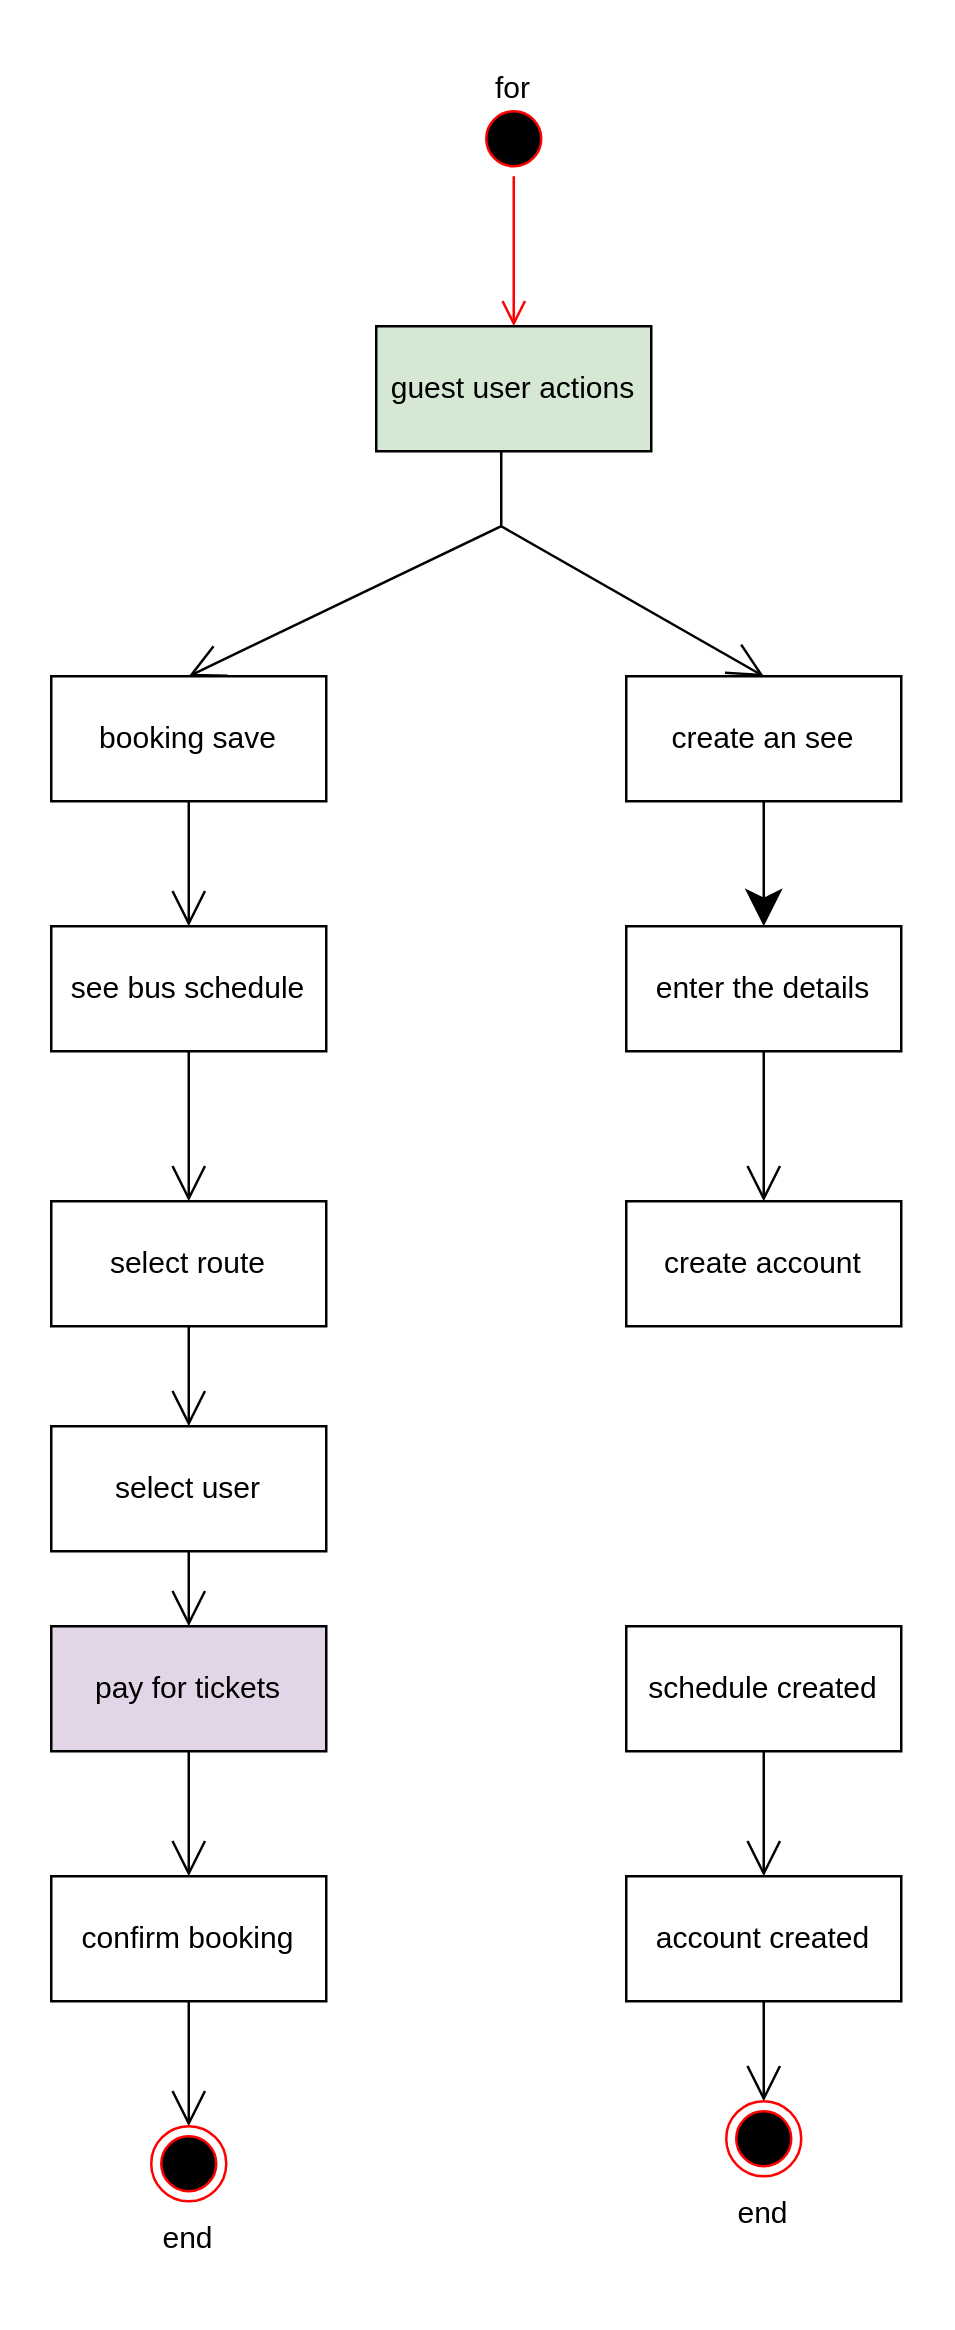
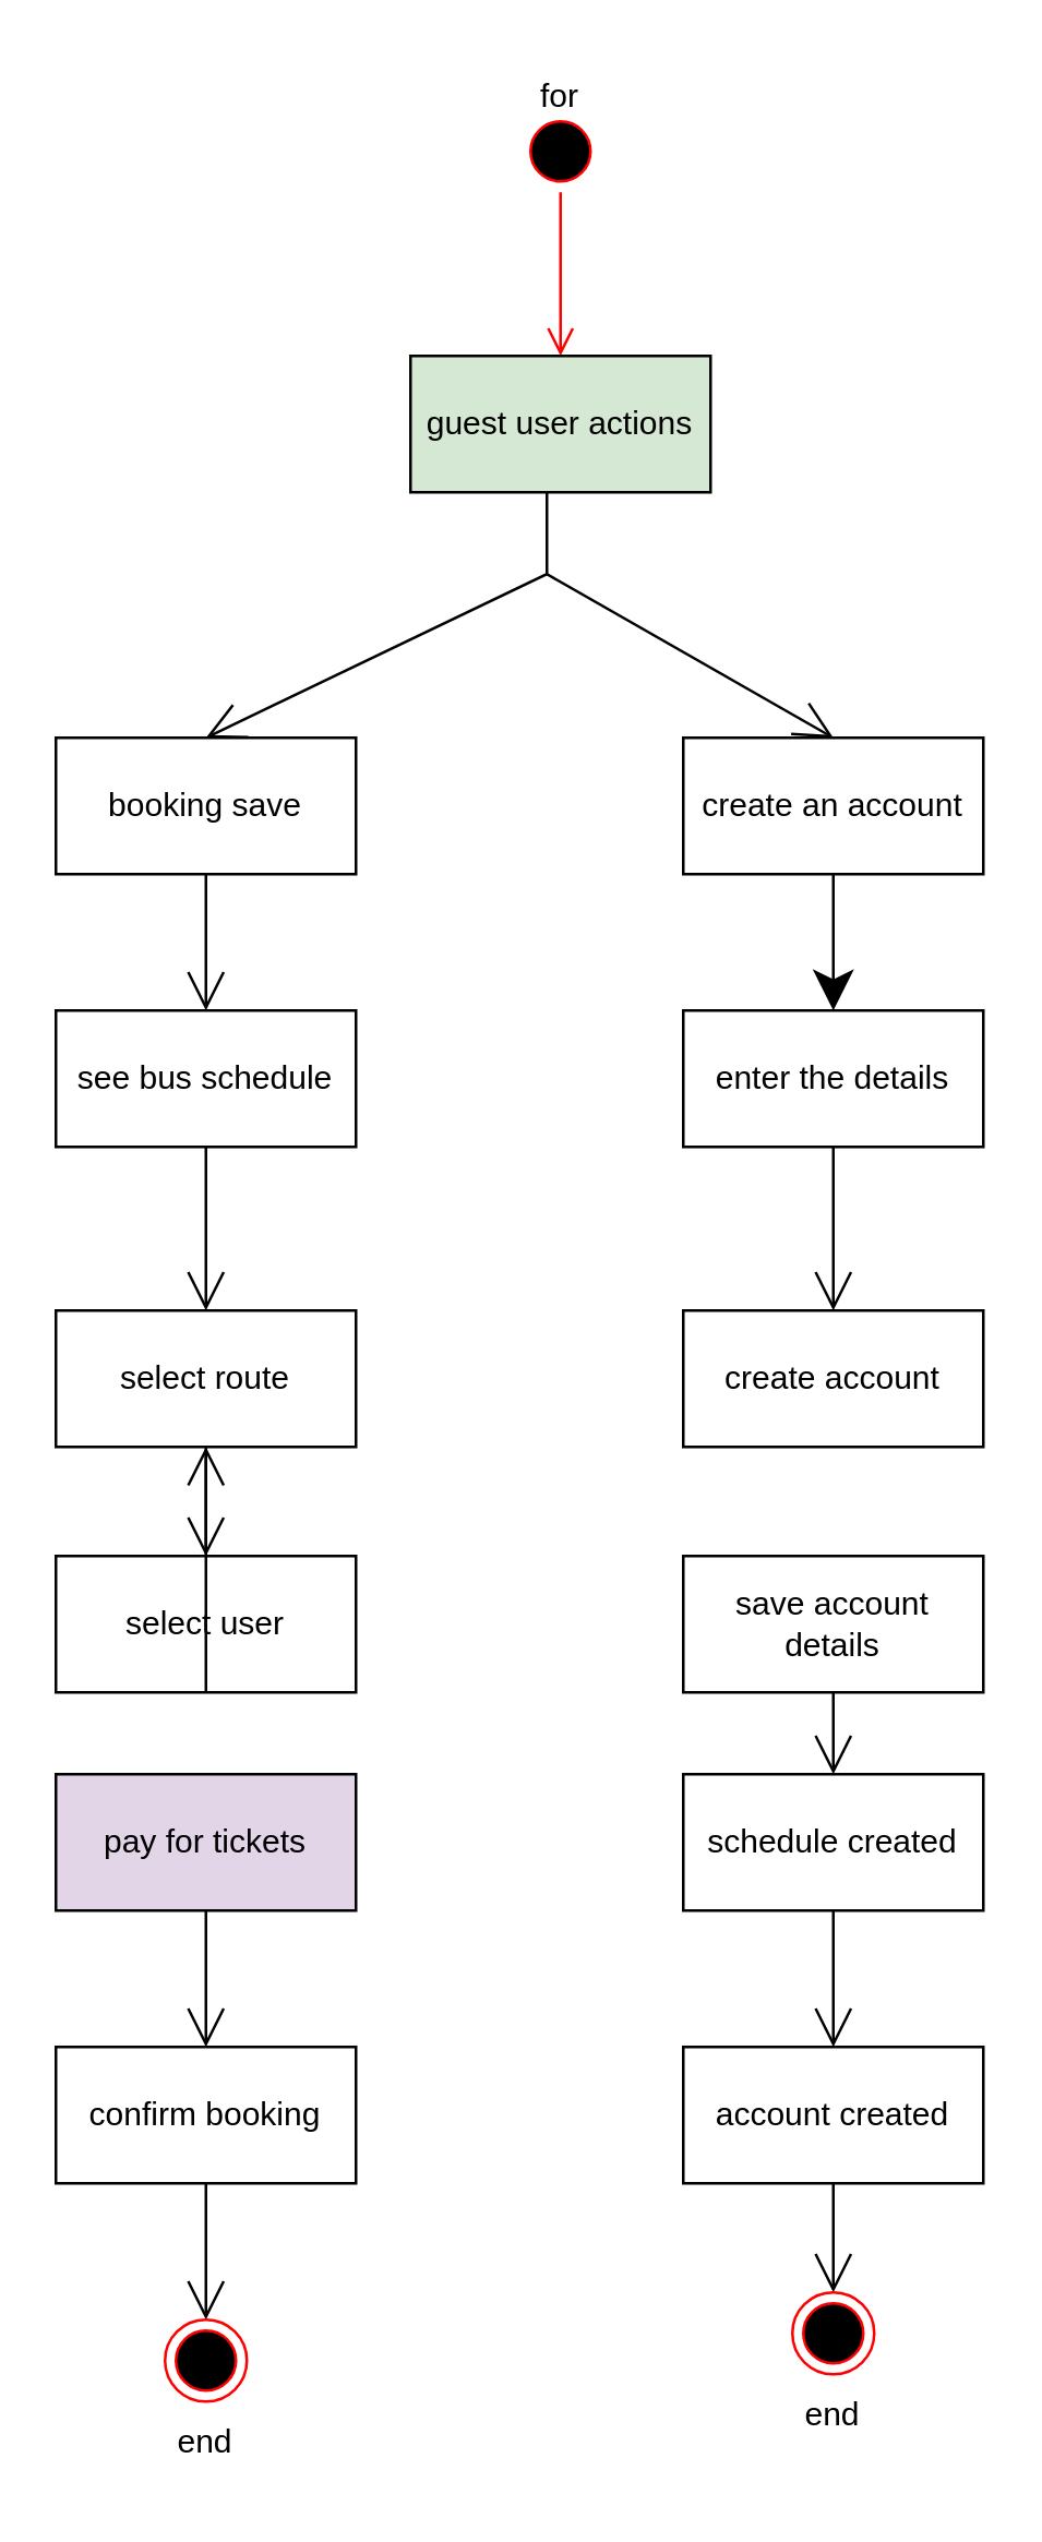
  <mxCell id="0" />
  <mxCell id="1" parent="0" />
  <mxCell id="2" value="for" style="text;html=1;strokeColor=none;fillColor=none;align=center;verticalAlign=middle;whiteSpace=wrap;rounded=0;" vertex="1" parent="1"><mxGeometry x="175" y="20" width="60" height="30" as="geometry" /></mxCell>
  <mxCell id="3" value="" style="endArrow=open;endFill=1;endSize=12;html=1;rounded=0;entryX=0.5;entryY=0;entryDx=0;entryDy=0;" edge="1" parent="1" target="7"><mxGeometry width="160" relative="1" as="geometry"><mxPoint x="200" y="180" as="sourcePoint" /><mxPoint x="70" y="210" as="targetPoint" /><Array as="points"><mxPoint x="200" y="210" /></Array></mxGeometry></mxCell>
  <mxCell id="4" value="" style="ellipse;html=1;shape=startState;fillColor=#000000;strokeColor=#ff0000;" vertex="1" parent="1"><mxGeometry x="190" y="40" width="30" height="30" as="geometry" /></mxCell>
  <mxCell id="5" value="" style="edgeStyle=orthogonalEdgeStyle;html=1;verticalAlign=bottom;endArrow=open;endSize=8;strokeColor=#ff0000;rounded=0;" edge="1" source="4" parent="1"><mxGeometry relative="1" as="geometry"><mxPoint x="205" y="130" as="targetPoint" /></mxGeometry></mxCell>
  <mxCell id="6" value="guest user actions" style="html=1;whiteSpace=wrap;fillColor=#d5e8d4;" vertex="1" parent="1"><mxGeometry x="150" y="130" width="110" height="50" as="geometry" /></mxCell>
  <mxCell id="7" value="booking save" style="html=1;whiteSpace=wrap;" vertex="1" parent="1"><mxGeometry x="20" y="270" width="110" height="50" as="geometry" /></mxCell>
  <mxCell id="8" value="" style="endArrow=open;endFill=1;endSize=12;html=1;rounded=0;entryX=0.5;entryY=0;entryDx=0;entryDy=0;" edge="1" parent="1" target="9"><mxGeometry width="160" relative="1" as="geometry"><mxPoint x="200" y="210" as="sourcePoint" /><mxPoint x="300" y="260" as="targetPoint" /></mxGeometry></mxCell>
- <mxCell id="9" value="create an see" style="html=1;whiteSpace=wrap;" vertex="1" parent="1"><mxGeometry x="250" y="270" width="110" height="50" as="geometry" /></mxCell>
+ <mxCell id="9" value="create an account" style="html=1;whiteSpace=wrap;" vertex="1" parent="1"><mxGeometry x="250" y="270" width="110" height="50" as="geometry" /></mxCell>
  <mxCell id="10" value="" style="endArrow=open;endFill=1;endSize=12;html=1;rounded=0;entryX=0.5;entryY=0;entryDx=0;entryDy=0;" edge="1" parent="1" target="11"><mxGeometry width="160" relative="1" as="geometry"><mxPoint x="75" y="320" as="sourcePoint" /><mxPoint x="-10" y="360" as="targetPoint" /></mxGeometry></mxCell>
  <mxCell id="11" value="see bus schedule" style="html=1;whiteSpace=wrap;" vertex="1" parent="1"><mxGeometry x="20" y="370" width="110" height="50" as="geometry" /></mxCell>
  <mxCell id="12" value="select route" style="html=1;whiteSpace=wrap;" vertex="1" parent="1"><mxGeometry x="20" y="480" width="110" height="50" as="geometry" /></mxCell>
  <mxCell id="13" value="" style="endArrow=open;endFill=1;endSize=12;html=1;rounded=0;exitX=0.5;exitY=1;exitDx=0;exitDy=0;entryX=0.5;entryY=0;entryDx=0;entryDy=0;" edge="1" parent="1" source="11" target="12"><mxGeometry width="160" relative="1" as="geometry"><mxPoint x="77" y="328" as="sourcePoint" /><mxPoint x="78" y="382" as="targetPoint" /></mxGeometry></mxCell>
  <mxCell id="14" value="" style="endArrow=open;endFill=1;endSize=12;html=1;rounded=0;exitX=0.5;exitY=1;exitDx=0;exitDy=0;" edge="1" parent="1" source="12"><mxGeometry width="160" relative="1" as="geometry"><mxPoint x="130" y="470" as="sourcePoint" /><mxPoint x="75" y="570" as="targetPoint" /></mxGeometry></mxCell>
  <mxCell id="15" value="select user" style="html=1;whiteSpace=wrap;" vertex="1" parent="1"><mxGeometry x="20" y="570" width="110" height="50" as="geometry" /></mxCell>
  <mxCell id="16" value="pay for tickets" style="html=1;whiteSpace=wrap;fillColor=#e1d5e7;" vertex="1" parent="1"><mxGeometry x="20" y="650" width="110" height="50" as="geometry" /></mxCell>
- <mxCell id="17" value="" style="endArrow=open;endFill=1;endSize=12;html=1;rounded=0;exitX=0.5;exitY=1;exitDx=0;exitDy=0;entryX=0.5;entryY=0;entryDx=0;entryDy=0;" edge="1" parent="1" source="15" target="16"><mxGeometry width="160" relative="1" as="geometry"><mxPoint x="130" y="590" as="sourcePoint" /><mxPoint x="290" y="590" as="targetPoint" /></mxGeometry></mxCell>
+ <mxCell id="17" value="" style="endArrow=open;endFill=1;endSize=12;html=1;rounded=0;exitX=0.5;exitY=1;exitDx=0;exitDy=0;" edge="1" parent="1" source="15" target="12"><mxGeometry width="160" relative="1" as="geometry"><mxPoint x="130" y="590" as="sourcePoint" /><mxPoint x="290" y="590" as="targetPoint" /></mxGeometry></mxCell>
  <mxCell id="18" value="" style="endArrow=open;endFill=1;endSize=12;html=1;rounded=0;exitX=0.5;exitY=1;exitDx=0;exitDy=0;" edge="1" parent="1" source="16"><mxGeometry width="160" relative="1" as="geometry"><mxPoint x="130" y="590" as="sourcePoint" /><mxPoint x="75" y="750" as="targetPoint" /></mxGeometry></mxCell>
  <mxCell id="19" value="confirm booking" style="html=1;whiteSpace=wrap;" vertex="1" parent="1"><mxGeometry x="20" y="750" width="110" height="50" as="geometry" /></mxCell>
  <mxCell id="20" value="enter the details" style="html=1;whiteSpace=wrap;" vertex="1" parent="1"><mxGeometry x="250" y="370" width="110" height="50" as="geometry" /></mxCell>
  <mxCell id="21" value="" style="endArrow=classic;endFill=1;endSize=12;html=1;rounded=0;exitX=0.5;exitY=1;exitDx=0;exitDy=0;entryX=0.5;entryY=0;entryDx=0;entryDy=0;" edge="1" parent="1" source="9" target="20"><mxGeometry width="160" relative="1" as="geometry"><mxPoint x="130" y="420" as="sourcePoint" /><mxPoint x="290" y="420" as="targetPoint" /></mxGeometry></mxCell>
  <mxCell id="22" value="create account" style="html=1;whiteSpace=wrap;" vertex="1" parent="1"><mxGeometry x="250" y="480" width="110" height="50" as="geometry" /></mxCell>
+ <mxCell id="23" value="save account details" style="html=1;whiteSpace=wrap;" vertex="1" parent="1"><mxGeometry x="250" y="570" width="110" height="50" as="geometry" /></mxCell>
  <mxCell id="24" value="" style="endArrow=open;endFill=1;endSize=12;html=1;rounded=0;exitX=0.5;exitY=1;exitDx=0;exitDy=0;entryX=0.5;entryY=0;entryDx=0;entryDy=0;" edge="1" parent="1" source="20" target="22"><mxGeometry width="160" relative="1" as="geometry"><mxPoint x="130" y="370" as="sourcePoint" /><mxPoint x="290" y="370" as="targetPoint" /></mxGeometry></mxCell>
  <mxCell id="25" value="" style="endArrow=open;endFill=1;endSize=12;html=1;rounded=0;exitX=0.5;exitY=1;exitDx=0;exitDy=0;" edge="1" parent="1" source="19"><mxGeometry width="160" relative="1" as="geometry"><mxPoint x="110" y="660" as="sourcePoint" /><mxPoint x="75" y="850" as="targetPoint" /></mxGeometry></mxCell>
  <mxCell id="26" value="" style="ellipse;html=1;shape=endState;fillColor=#000000;strokeColor=#ff0000;" vertex="1" parent="1"><mxGeometry x="60" y="850" width="30" height="30" as="geometry" /></mxCell>
  <mxCell id="27" value="end" style="text;html=1;strokeColor=none;fillColor=none;align=center;verticalAlign=middle;whiteSpace=wrap;rounded=0;" vertex="1" parent="1"><mxGeometry x="45" y="880" width="60" height="30" as="geometry" /></mxCell>
  <mxCell id="28" value="schedule created" style="html=1;whiteSpace=wrap;" vertex="1" parent="1"><mxGeometry x="250" y="650" width="110" height="50" as="geometry" /></mxCell>
  <mxCell id="29" value="account created" style="html=1;whiteSpace=wrap;" vertex="1" parent="1"><mxGeometry x="250" y="750" width="110" height="50" as="geometry" /></mxCell>
+ <mxCell id="30" value="" style="endArrow=open;endFill=1;endSize=12;html=1;rounded=0;exitX=0.5;exitY=1;exitDx=0;exitDy=0;entryX=0.5;entryY=0;entryDx=0;entryDy=0;" edge="1" parent="1" source="23" target="28"><mxGeometry width="160" relative="1" as="geometry"><mxPoint x="110" y="590" as="sourcePoint" /><mxPoint x="270" y="590" as="targetPoint" /></mxGeometry></mxCell>
  <mxCell id="31" value="" style="endArrow=open;endFill=1;endSize=12;html=1;rounded=0;exitX=0.5;exitY=1;exitDx=0;exitDy=0;entryX=0.5;entryY=0;entryDx=0;entryDy=0;" edge="1" parent="1" source="28" target="29"><mxGeometry width="160" relative="1" as="geometry"><mxPoint x="110" y="590" as="sourcePoint" /><mxPoint x="270" y="590" as="targetPoint" /></mxGeometry></mxCell>
  <mxCell id="32" value="" style="endArrow=open;endFill=1;endSize=12;html=1;rounded=0;exitX=0.5;exitY=1;exitDx=0;exitDy=0;" edge="1" parent="1" source="29"><mxGeometry width="160" relative="1" as="geometry"><mxPoint x="110" y="740" as="sourcePoint" /><mxPoint x="305" y="840" as="targetPoint" /></mxGeometry></mxCell>
  <mxCell id="33" value="" style="ellipse;html=1;shape=endState;fillColor=#000000;strokeColor=#ff0000;" vertex="1" parent="1"><mxGeometry x="290" y="840" width="30" height="30" as="geometry" /></mxCell>
  <mxCell id="34" value="end" style="text;html=1;strokeColor=none;fillColor=none;align=center;verticalAlign=middle;whiteSpace=wrap;rounded=0;" vertex="1" parent="1"><mxGeometry x="275" y="870" width="60" height="30" as="geometry" /></mxCell>
